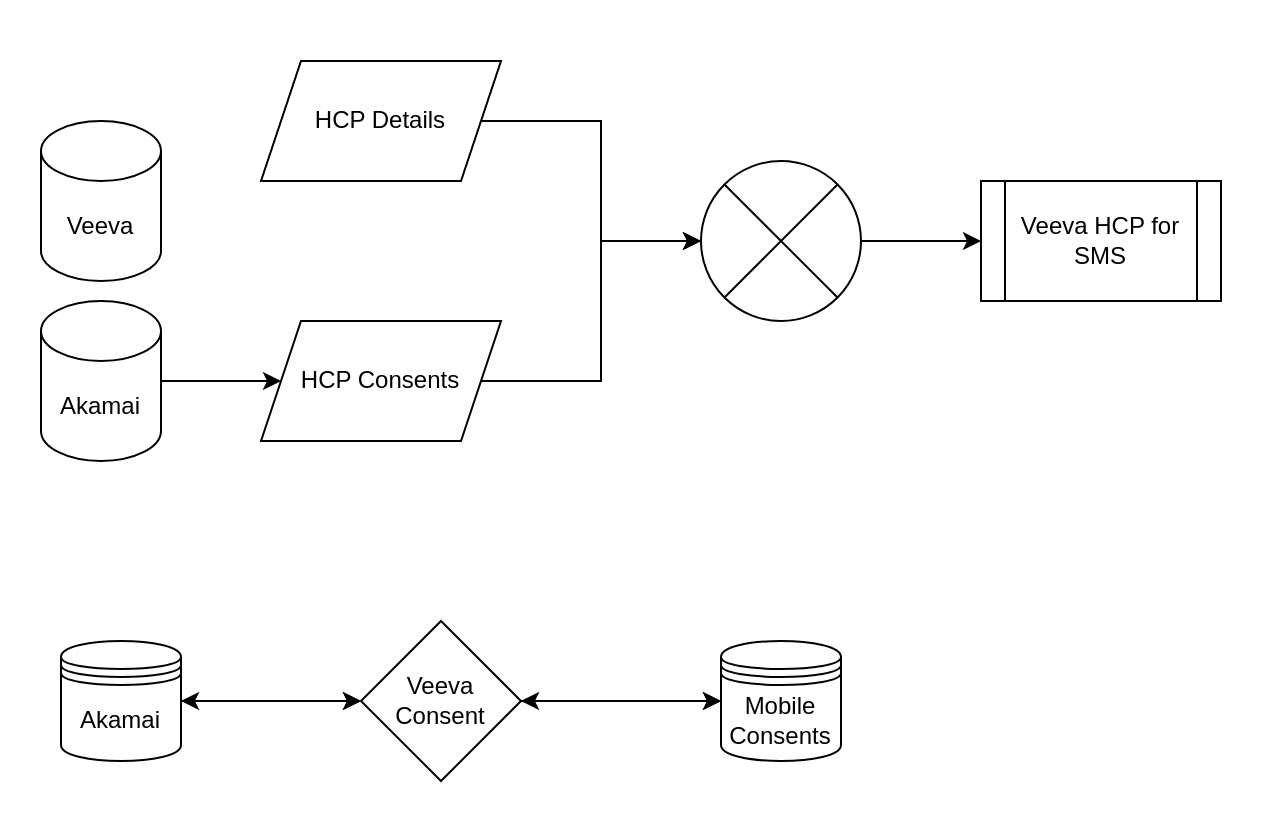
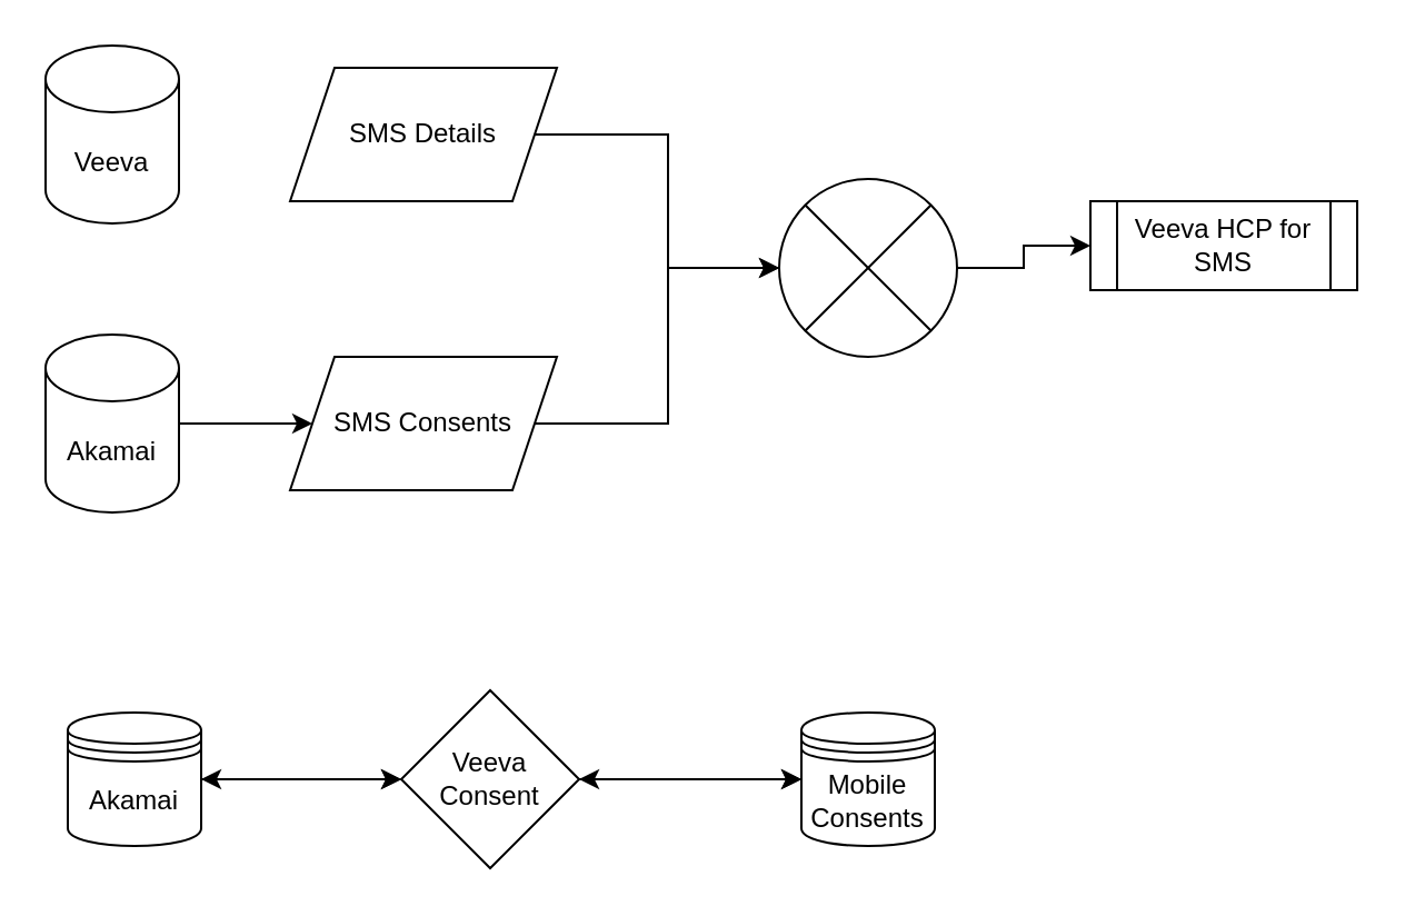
  <mxCell id="0" />
  <mxCell id="1" parent="0" />
- <mxCell id="2" value="Veeva" style="shape=cylinder3;whiteSpace=wrap;html=1;boundedLbl=1;backgroundOutline=1;size=15;" vertex="1" parent="1"><mxGeometry x="20" y="60" width="60" height="80" as="geometry" /></mxCell>
+ <mxCell id="2" value="Veeva" style="shape=cylinder3;whiteSpace=wrap;html=1;boundedLbl=1;backgroundOutline=1;size=15;" vertex="1" parent="1"><mxGeometry x="20" y="20" width="60" height="80" as="geometry" /></mxCell>
  <mxCell id="3" value="" style="edgeStyle=orthogonalEdgeStyle;rounded=0;orthogonalLoop=1;jettySize=auto;html=1;" edge="1" parent="1" source="4" target="8"><mxGeometry relative="1" as="geometry" /></mxCell>
  <mxCell id="4" value="Akamai" style="shape=cylinder3;whiteSpace=wrap;html=1;boundedLbl=1;backgroundOutline=1;size=15;" vertex="1" parent="1"><mxGeometry x="20" y="150" width="60" height="80" as="geometry" /></mxCell>
  <mxCell id="5" value="" style="edgeStyle=orthogonalEdgeStyle;rounded=0;orthogonalLoop=1;jettySize=auto;html=1;" edge="1" parent="1" source="6" target="10"><mxGeometry relative="1" as="geometry" /></mxCell>
- <mxCell id="6" value="HCP Details" style="shape=parallelogram;perimeter=parallelogramPerimeter;whiteSpace=wrap;html=1;fixedSize=1;" vertex="1" parent="1"><mxGeometry x="130" y="30" width="120" height="60" as="geometry" /></mxCell>
+ <mxCell id="6" value="SMS Details" style="shape=parallelogram;perimeter=parallelogramPerimeter;whiteSpace=wrap;html=1;fixedSize=1;" vertex="1" parent="1"><mxGeometry x="130" y="30" width="120" height="60" as="geometry" /></mxCell>
  <mxCell id="7" value="" style="edgeStyle=orthogonalEdgeStyle;rounded=0;orthogonalLoop=1;jettySize=auto;html=1;" edge="1" parent="1" source="8" target="10"><mxGeometry relative="1" as="geometry" /></mxCell>
- <mxCell id="8" value="HCP Consents" style="shape=parallelogram;perimeter=parallelogramPerimeter;whiteSpace=wrap;html=1;fixedSize=1;" vertex="1" parent="1"><mxGeometry x="130" y="160" width="120" height="60" as="geometry" /></mxCell>
+ <mxCell id="8" value="SMS Consents" style="shape=parallelogram;perimeter=parallelogramPerimeter;whiteSpace=wrap;html=1;fixedSize=1;" vertex="1" parent="1"><mxGeometry x="130" y="160" width="120" height="60" as="geometry" /></mxCell>
  <mxCell id="9" value="" style="edgeStyle=orthogonalEdgeStyle;rounded=0;orthogonalLoop=1;jettySize=auto;html=1;" edge="1" parent="1" source="10" target="11"><mxGeometry relative="1" as="geometry" /></mxCell>
  <mxCell id="10" value="" style="shape=sumEllipse;perimeter=ellipsePerimeter;whiteSpace=wrap;html=1;backgroundOutline=1;" vertex="1" parent="1"><mxGeometry x="350" y="80" width="80" height="80" as="geometry" /></mxCell>
- <mxCell id="11" value="Veeva HCP for SMS" style="shape=process;whiteSpace=wrap;html=1;backgroundOutline=1;" vertex="1" parent="1"><mxGeometry x="490" y="90" width="120" height="60" as="geometry" /></mxCell>
+ <mxCell id="11" value="Veeva HCP for SMS" style="shape=process;whiteSpace=wrap;html=1;backgroundOutline=1;" vertex="1" parent="1"><mxGeometry x="490" y="90" width="120" height="40" as="geometry" /></mxCell>
  <mxCell id="12" value="" style="edgeStyle=orthogonalEdgeStyle;rounded=0;orthogonalLoop=1;jettySize=auto;html=1;" edge="1" parent="1" source="13" target="15"><mxGeometry relative="1" as="geometry" /></mxCell>
  <mxCell id="13" value="Akamai" style="shape=datastore;whiteSpace=wrap;html=1;" vertex="1" parent="1"><mxGeometry x="30" y="320" width="60" height="60" as="geometry" /></mxCell>
  <mxCell id="14" value="" style="edgeStyle=orthogonalEdgeStyle;rounded=0;orthogonalLoop=1;jettySize=auto;html=1;" edge="1" parent="1" source="15" target="16"><mxGeometry relative="1" as="geometry" /></mxCell>
  <mxCell id="15" value="Veeva Consent" style="rhombus;whiteSpace=wrap;html=1;" vertex="1" parent="1"><mxGeometry x="180" y="310" width="80" height="80" as="geometry" /></mxCell>
  <mxCell id="16" value="Mobile Consents" style="shape=datastore;whiteSpace=wrap;html=1;" vertex="1" parent="1"><mxGeometry x="360" y="320" width="60" height="60" as="geometry" /></mxCell>
  <mxCell id="17" value="" style="endArrow=classic;startArrow=classic;html=1;rounded=0;exitX=1;exitY=0.5;exitDx=0;exitDy=0;entryX=0;entryY=0.5;entryDx=0;entryDy=0;" edge="1" parent="1" source="13" target="15"><mxGeometry width="50" height="50" relative="1" as="geometry"><mxPoint x="290" y="250" as="sourcePoint" /><mxPoint x="340" y="200" as="targetPoint" /></mxGeometry></mxCell>
  <mxCell id="18" value="" style="endArrow=classic;startArrow=classic;html=1;rounded=0;exitX=1;exitY=0.5;exitDx=0;exitDy=0;entryX=0;entryY=0.5;entryDx=0;entryDy=0;" edge="1" parent="1" source="15" target="16"><mxGeometry width="50" height="50" relative="1" as="geometry"><mxPoint x="290" y="250" as="sourcePoint" /><mxPoint x="350" y="350" as="targetPoint" /></mxGeometry></mxCell>
